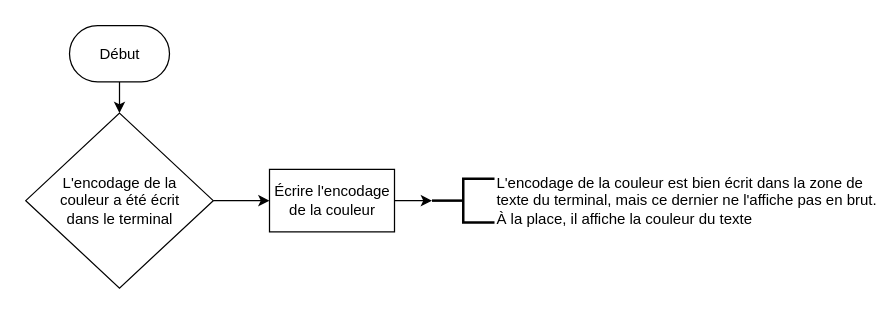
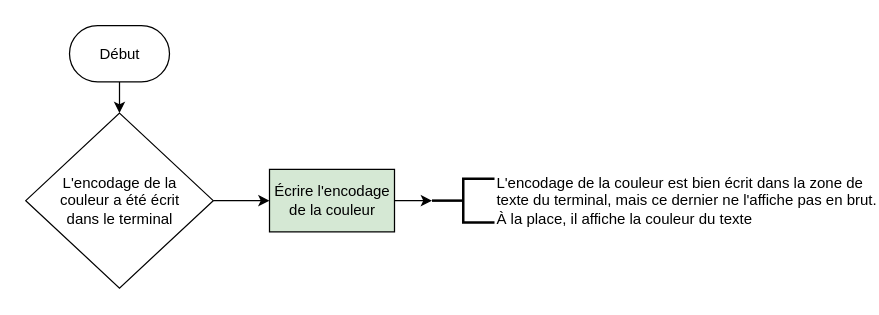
  <mxCell id="0" />
  <mxCell id="1" parent="0" />
  <mxCell id="2" style="edgeStyle=orthogonalEdgeStyle;rounded=0;orthogonalLoop=1;jettySize=auto;html=1;exitX=0.5;exitY=0.5;exitDx=0;exitDy=15;exitPerimeter=0;entryX=0.5;entryY=0;entryDx=0;entryDy=0;" edge="1" parent="1" source="3" target="5"><mxGeometry relative="1" as="geometry" /></mxCell>
  <mxCell id="3" value="Début" style="html=1;dashed=0;whitespace=wrap;shape=mxgraph.dfd.start" vertex="1" parent="1"><mxGeometry x="55" y="20" width="80" height="45" as="geometry" /></mxCell>
  <mxCell id="4" style="edgeStyle=orthogonalEdgeStyle;rounded=0;orthogonalLoop=1;jettySize=auto;html=1;exitX=1;exitY=0.5;exitDx=0;exitDy=0;entryX=0;entryY=0.5;entryDx=0;entryDy=0;" edge="1" parent="1" source="5" target="7"><mxGeometry relative="1" as="geometry" /></mxCell>
  <mxCell id="5" value="L'encodage de la&lt;br&gt;couleur a été écrit&lt;br&gt;dans le terminal" style="shape=rhombus;html=1;dashed=0;whitespace=wrap;perimeter=rhombusPerimeter;" vertex="1" parent="1"><mxGeometry x="20" y="90" width="150" height="140" as="geometry" /></mxCell>
  <mxCell id="6" style="edgeStyle=orthogonalEdgeStyle;rounded=0;orthogonalLoop=1;jettySize=auto;html=1;exitX=1;exitY=0.5;exitDx=0;exitDy=0;entryX=0;entryY=0.5;entryDx=0;entryDy=0;entryPerimeter=0;" edge="1" parent="1" source="7" target="8"><mxGeometry relative="1" as="geometry" /></mxCell>
- <mxCell id="7" value="Écrire l'encodage&lt;br&gt;de la couleur" style="html=1;dashed=0;whitespace=wrap;" vertex="1" parent="1"><mxGeometry x="215" y="135" width="100" height="50" as="geometry" /></mxCell>
+ <mxCell id="7" value="Écrire l'encodage&lt;br&gt;de la couleur" style="html=1;dashed=0;whitespace=wrap;fillColor=#d5e8d4;" vertex="1" parent="1"><mxGeometry x="215" y="135" width="100" height="50" as="geometry" /></mxCell>
  <mxCell id="8" value="L'encodage de la couleur est bien écrit dans la zone de &lt;br&gt;texte du terminal, mais ce dernier ne l'affiche pas en&amp;nbsp;brut.&lt;br&gt;À la place, il affiche la couleur du texte" style="strokeWidth=2;html=1;shape=mxgraph.flowchart.annotation_2;align=left;labelPosition=right;pointerEvents=1;" vertex="1" parent="1"><mxGeometry x="345" y="142.5" width="50" height="35" as="geometry" /></mxCell>
